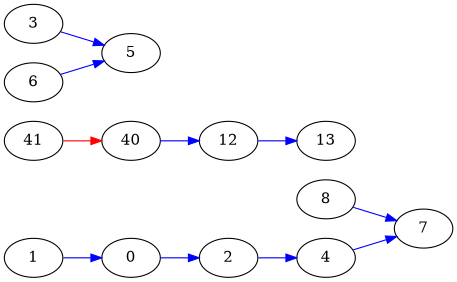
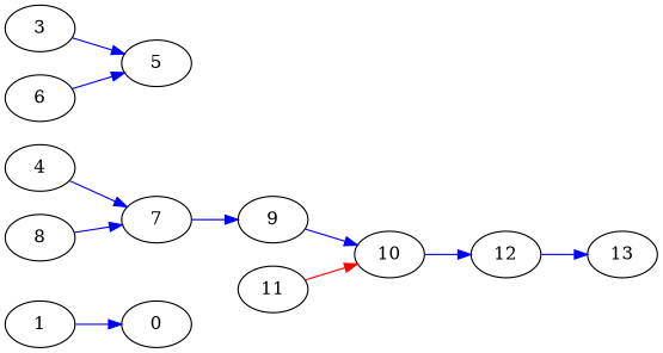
  digraph {
    rankdir=LR
    node [color=black]
    edge [color=blue]
    n1 [label=0]
-   n2 [label=2]
    n3 [label=4]
    n4 [label=1]
    n5 [label=7]
-   n7 [label=40]
+   n6 [label=9]
+   n7 [label=10]
    n8 [label=8]
    n9 [label=3]
    n10 [label=5]
    n11 [label=12]
-   n12 [label=41]
+   n12 [label=11]
    n13 [label=6]
    n14 [label=13]
-   n1 -> n2
-   n2 -> n3
    n3 -> n5
    n4 -> n1
+   n5 -> n6
+   n6 -> n7
    n7 -> n11
    n8 -> n5
    n9 -> n10
    n11 -> n14
    n12 -> n7 [color=red]
    n13 -> n10
  }
